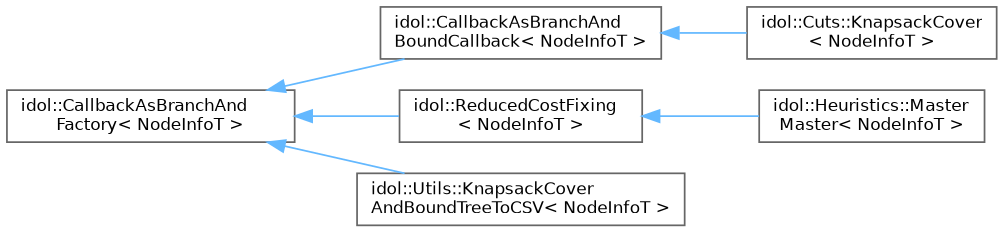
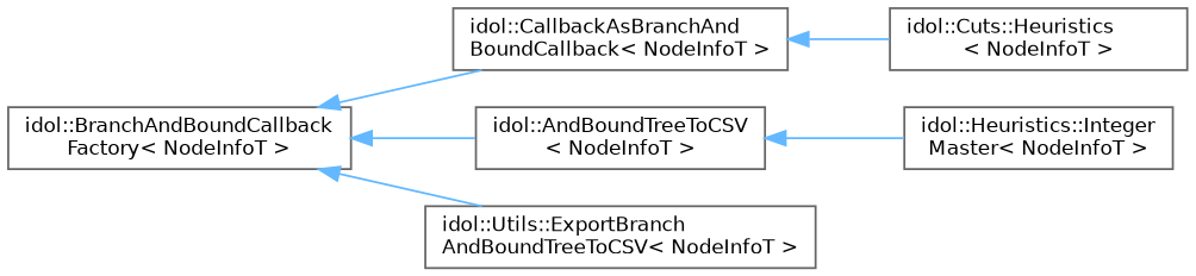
  digraph {
    rankdir=LR
    node [color=grey40 fillcolor=white fontname=Helvetica fontsize=10 shape=box style=filled]
    edge [color=steelblue1 dir=back fontname=Helvetica fontsize=10 labelfontname=Helvetica labelfontsize=10 style=solid]
-   n1 [height=0.2 label="idol::CallbackAsBranchAnd\lFactory\< NodeInfoT \>" width=0.4]
+   n1 [height=0.2 label="idol::BranchAndBoundCallback\lFactory\< NodeInfoT \>" width=0.4]
    n2 [height=0.2 label="idol::CallbackAsBranchAnd\lBoundCallback\< NodeInfoT \>" width=0.4]
-   n3 [height=0.2 label="idol::ReducedCostFixing\l\< NodeInfoT \>" width=0.4]
-   n4 [height=0.2 label="idol::Utils::KnapsackCover\lAndBoundTreeToCSV\< NodeInfoT \>" width=0.4]
-   n5 [height=0.2 label="idol::Cuts::KnapsackCover\l\< NodeInfoT \>" width=0.4]
-   n6 [height=0.2 label="idol::Heuristics::Master\lMaster\< NodeInfoT \>" width=0.4]
+   n3 [height=0.2 label="idol::AndBoundTreeToCSV\l\< NodeInfoT \>" width=0.4]
+   n4 [height=0.2 label="idol::Utils::ExportBranch\lAndBoundTreeToCSV\< NodeInfoT \>" width=0.4]
+   n5 [height=0.2 label="idol::Cuts::Heuristics\l\< NodeInfoT \>" width=0.4]
+   n6 [height=0.2 label="idol::Heuristics::Integer\lMaster\< NodeInfoT \>" width=0.4]
    n1 -> n2
    n1 -> n3
    n1 -> n4
    n2 -> n5
    n3 -> n6
  }
